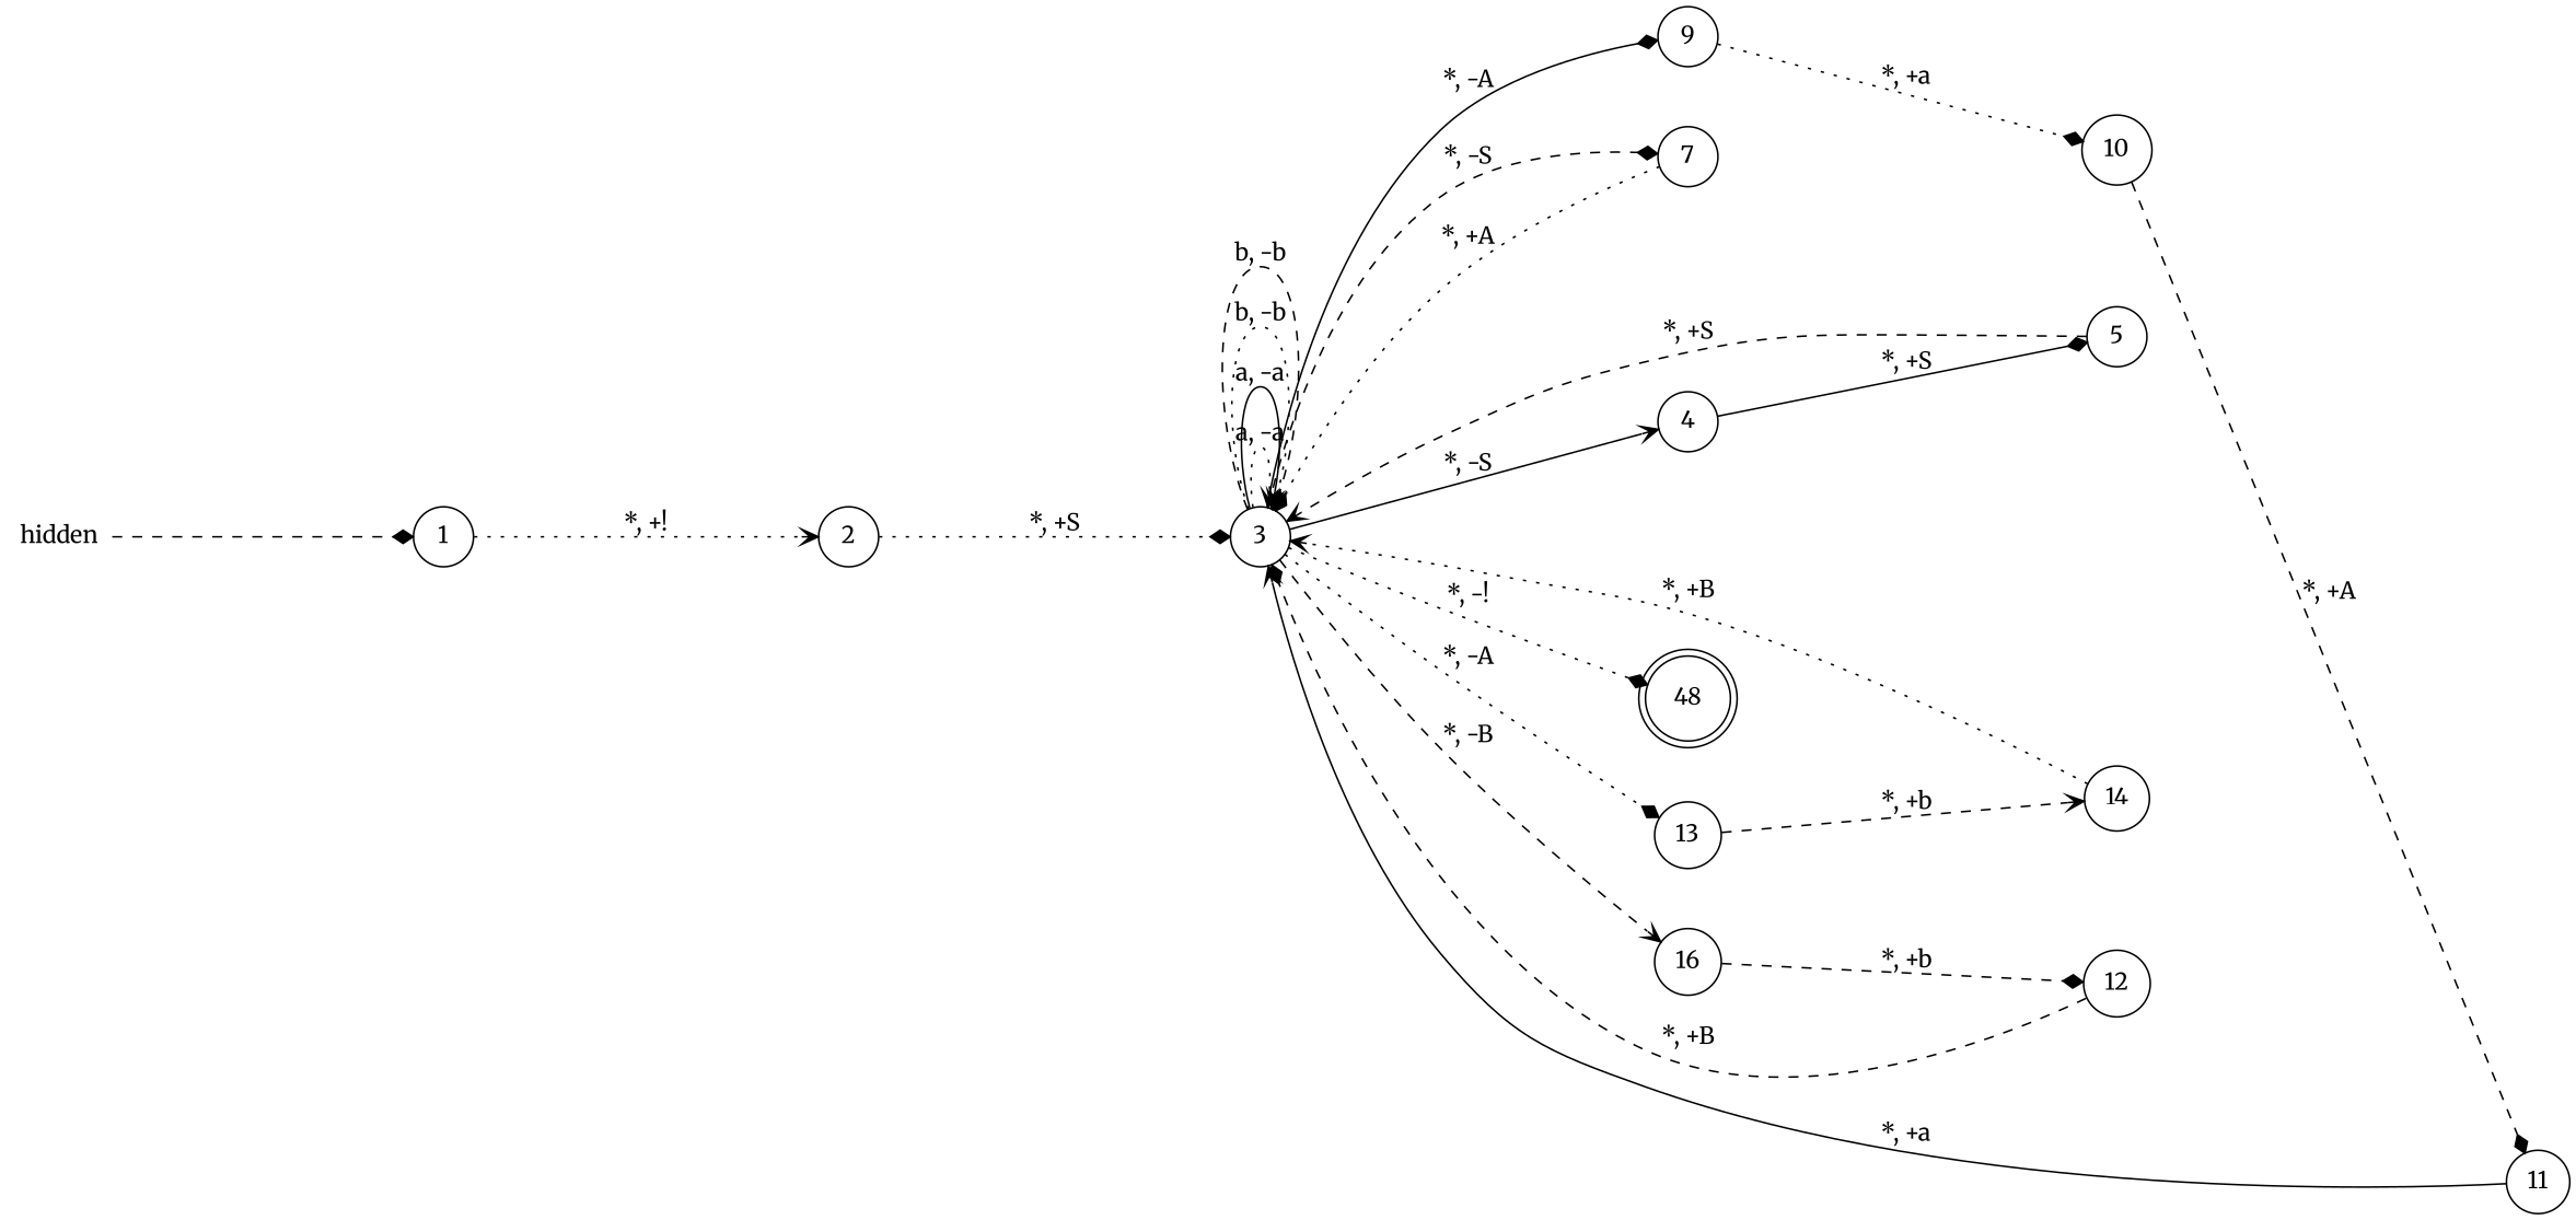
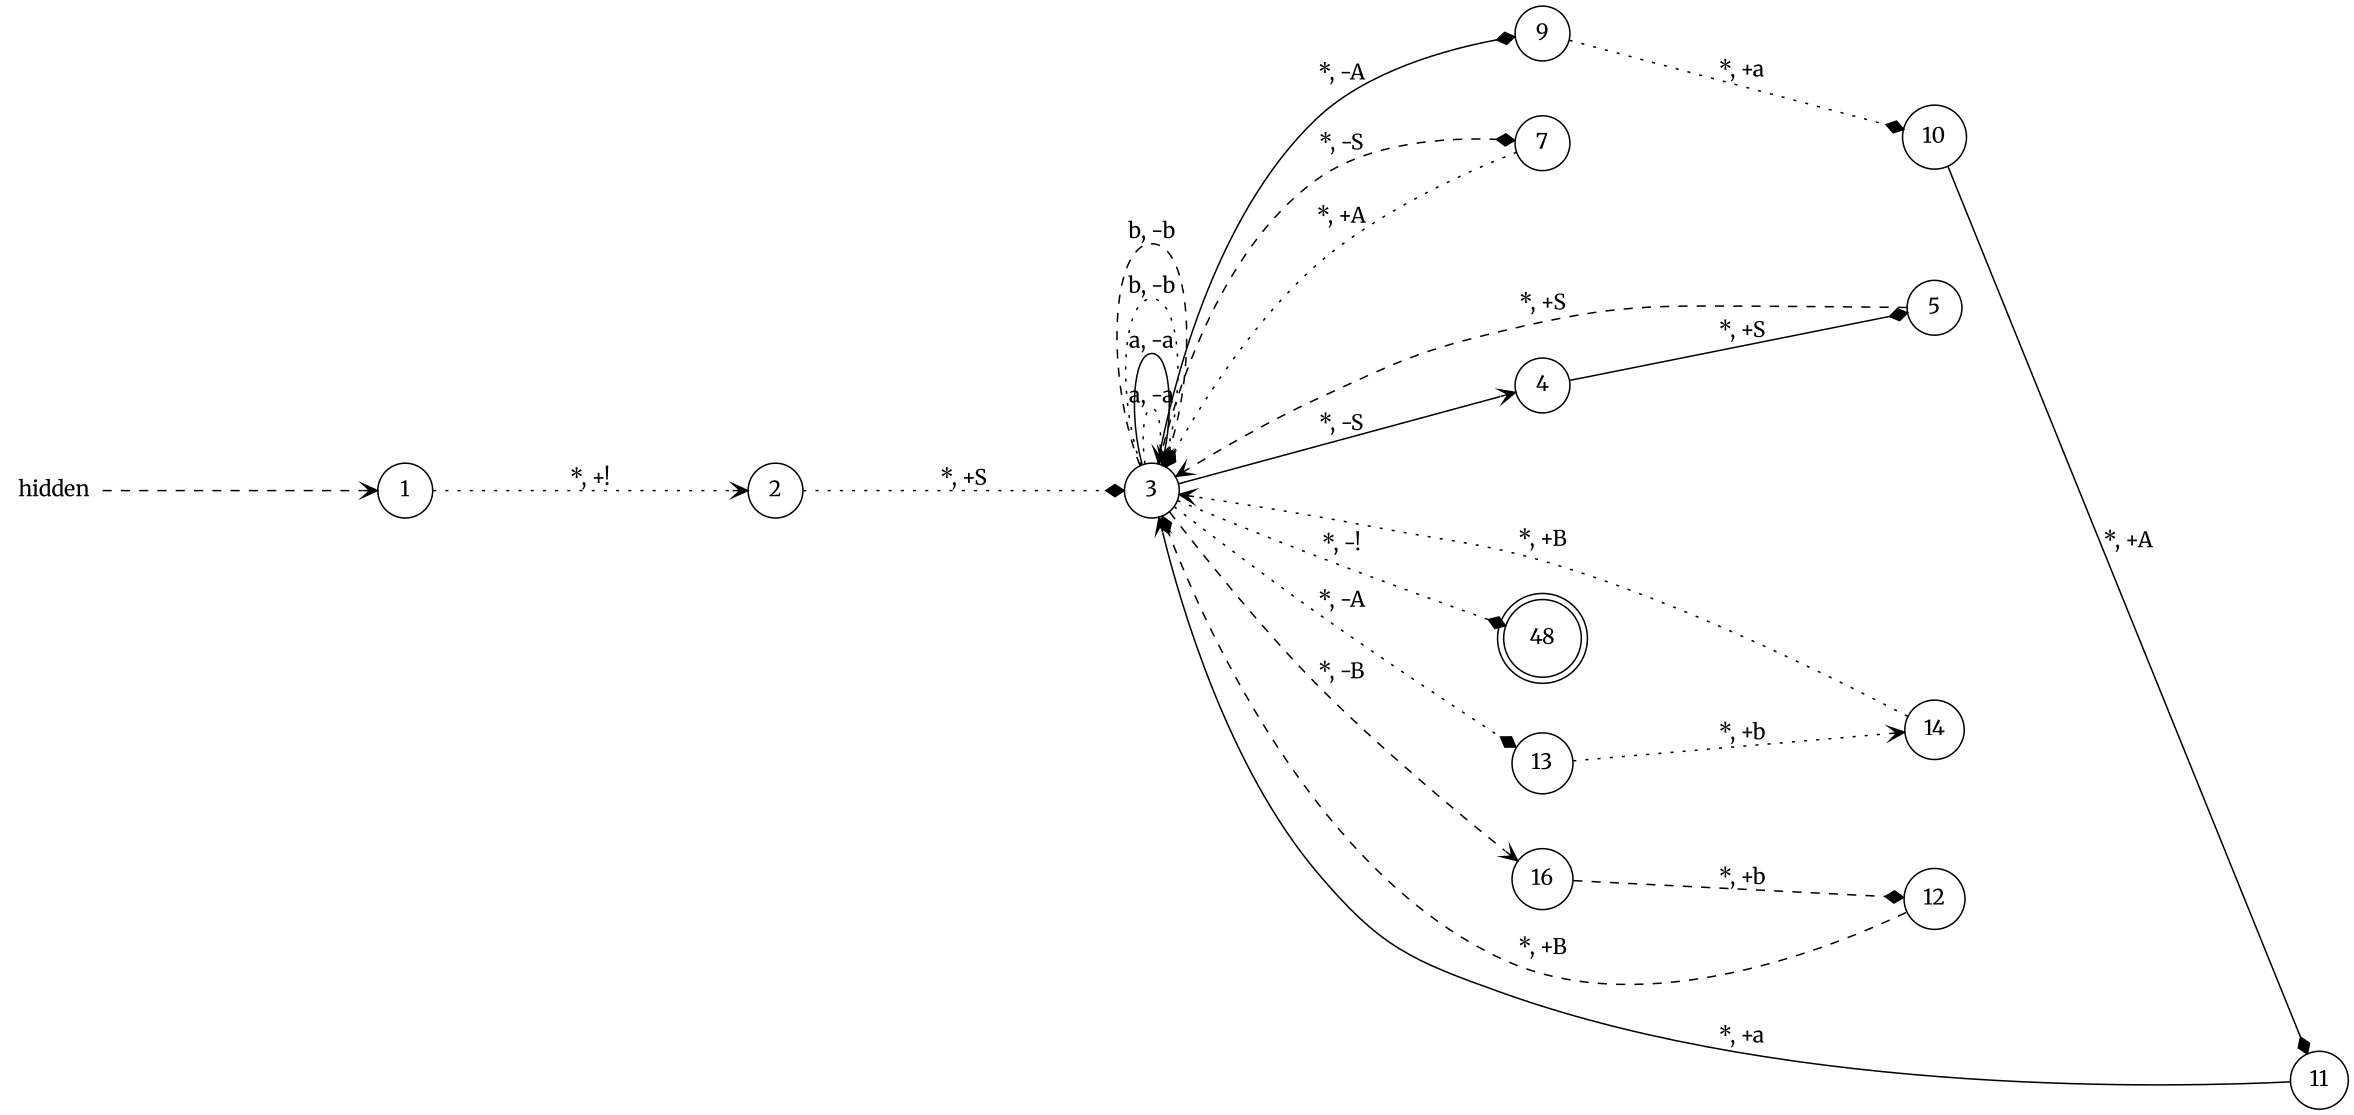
  digraph {
    fontname=Merriweather
    nodesep=0.5
    rankdir=LR
    ranksep=2.5
    splines=true
    node [fontname=Merriweather shape=circle]
    edge [arrowhead=diamond fontname=Merriweather style=dashed]
    hidden [shape=plaintext]
    1
    2
    3
    4
    7
    9
    13
    16
    n10 [label=48 shape=doublecircle]
    5
    10
    14
    n14 [label=12]
    11
-   hidden -> 1
+   hidden -> 1 [arrowhead=vee]
    1 -> 2 [arrowhead=vee label="*, +!" style=dotted]
    2 -> 3 [label="*, +S" style=dotted]
    3 -> 3 [arrowhead=vee label="a, -a" style=dotted]
    3 -> 3 [arrowhead=vee label="a, -a" style=solid]
    3 -> 3 [arrowhead=vee label="b, -b" style=dotted]
    3 -> 3 [label="b, -b"]
    3 -> 4 [arrowhead=vee label="*, -S" style=solid]
    3 -> 7 [label="*, -S"]
    3 -> 9 [label="*, -A" style=solid]
    3 -> 13 [label="*, -A" style=dotted]
    3 -> 16 [arrowhead=vee label="*, -B"]
    3 -> n10 [label="*, -!" style=dotted]
    4 -> 5 [label="*, +S" style=solid]
    7 -> 3 [label="*, +A" style=dotted]
    9 -> 10 [label="*, +a" style=dotted]
-   13 -> 14 [arrowhead=vee label="*, +b"]
+   13 -> 14 [arrowhead=vee label="*, +b" style=dotted]
    16 -> n14 [label="*, +b"]
    5 -> 3 [arrowhead=vee label="*, +S"]
-   10 -> 11 [label="*, +A"]
+   10 -> 11 [label="*, +A" style=solid]
    14 -> 3 [arrowhead=vee label="*, +B" style=dotted]
    n14 -> 3 [label="*, +B"]
    11 -> 3 [arrowhead=vee label="*, +a" style=solid]
  }
